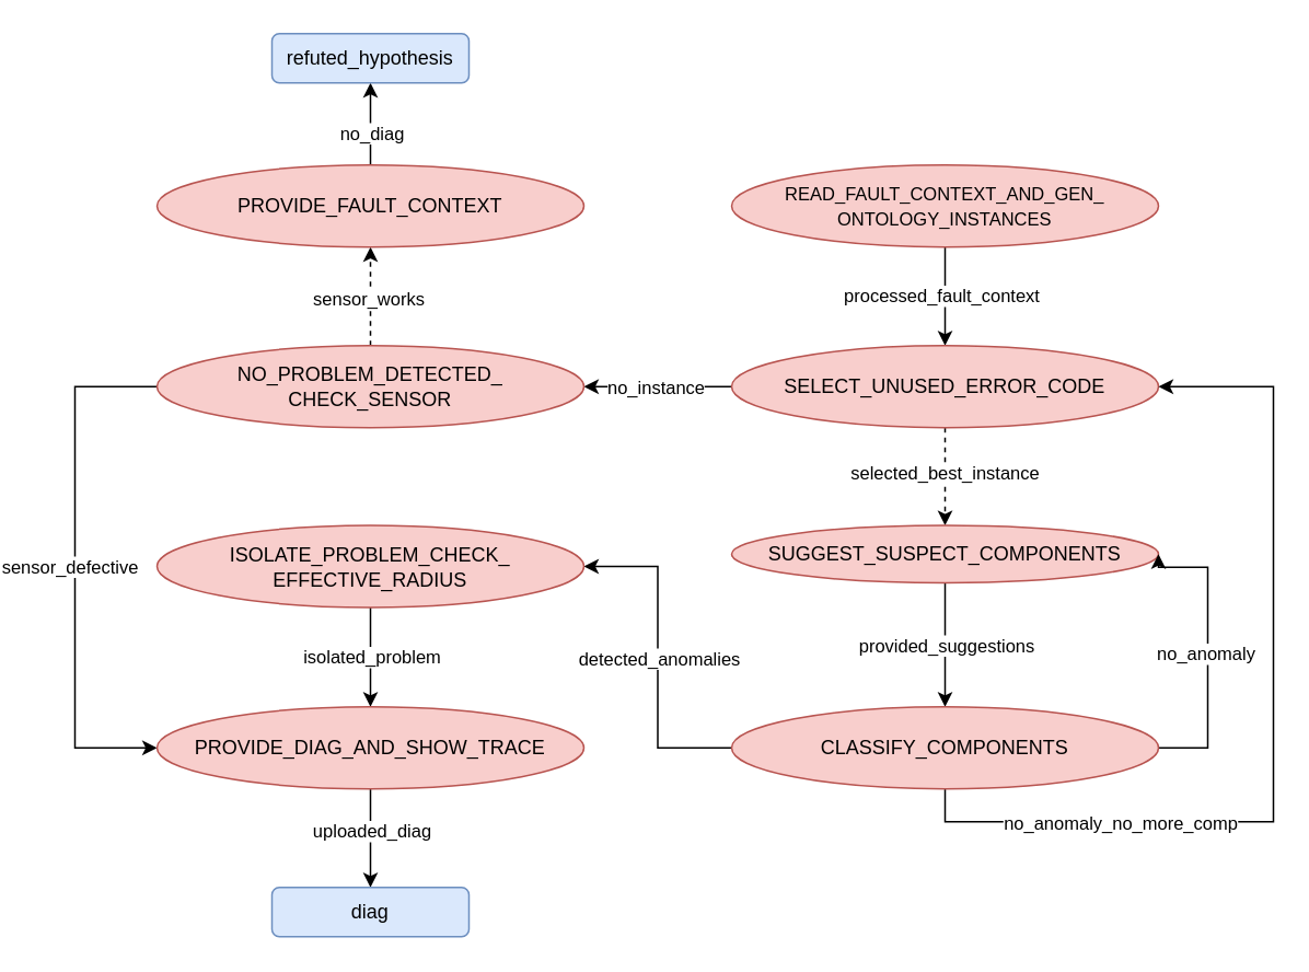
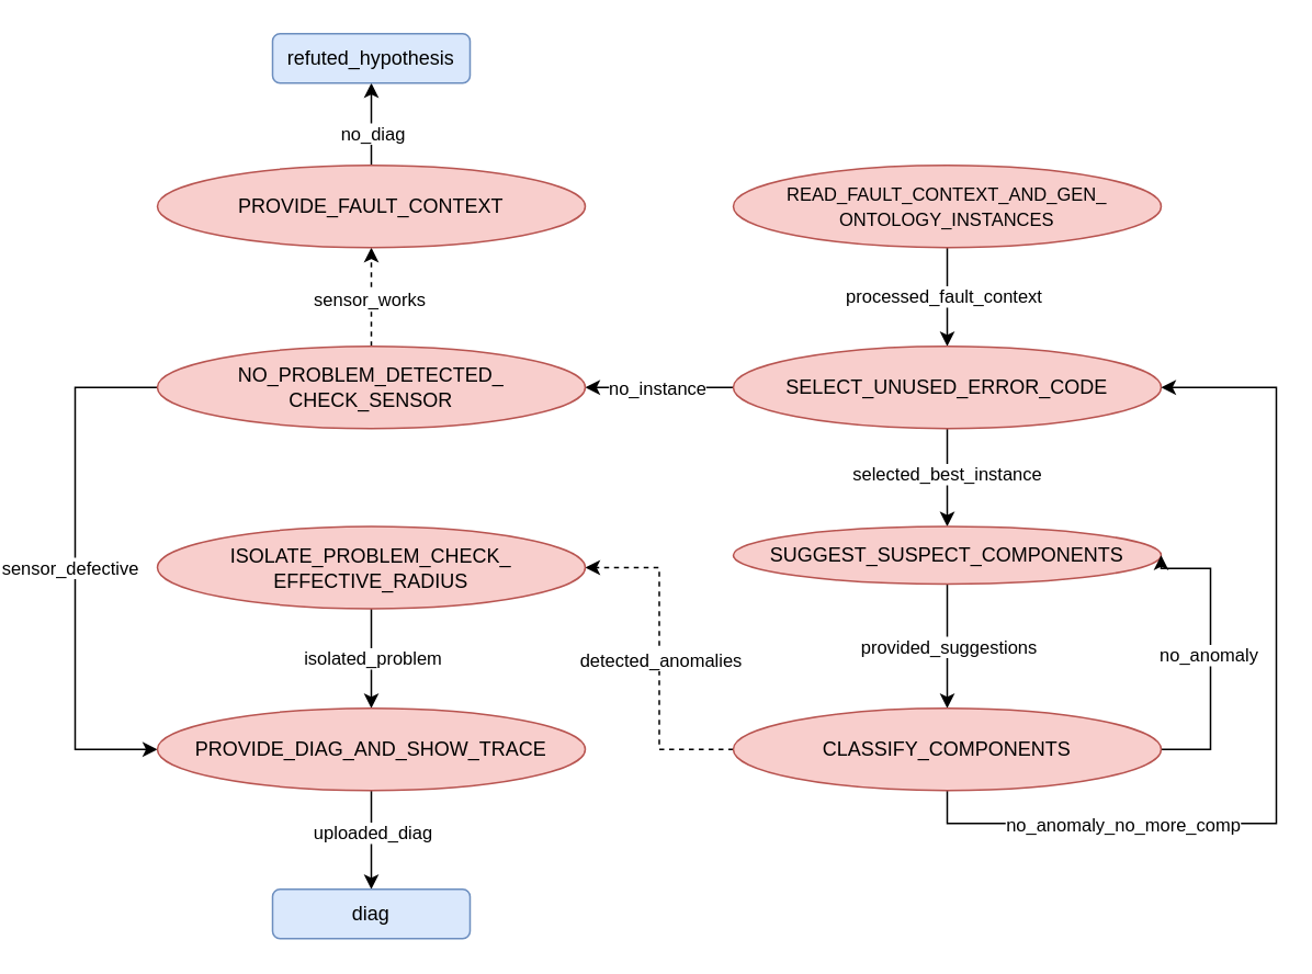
  <mxCell id="0" />
  <mxCell id="1" parent="0" />
  <mxCell id="2" style="edgeStyle=orthogonalEdgeStyle;rounded=0;orthogonalLoop=1;jettySize=auto;html=1;exitX=0.5;exitY=0;exitDx=0;exitDy=0;entryX=0.5;entryY=1;entryDx=0;entryDy=0;" parent="1" source="35" target="6" edge="1"><mxGeometry relative="1" as="geometry"><mxPoint x="-145" y="110" as="sourcePoint" /><Array as="points"><mxPoint x="200" y="70" /><mxPoint x="200" y="70" /></Array></mxGeometry></mxCell>
  <mxCell id="3" value="&lt;div&gt;no_diag&lt;/div&gt;" style="edgeLabel;html=1;align=center;verticalAlign=middle;resizable=0;points=[];" parent="2" vertex="1" connectable="0"><mxGeometry x="0.19" y="-2" relative="1" as="geometry"><mxPoint x="-2" y="10" as="offset" /></mxGeometry></mxCell>
  <mxCell id="4" style="edgeStyle=orthogonalEdgeStyle;rounded=0;orthogonalLoop=1;jettySize=auto;html=1;exitX=0.5;exitY=1;exitDx=0;exitDy=0;entryX=0.5;entryY=0;entryDx=0;entryDy=0;" parent="1" target="7" edge="1"><mxGeometry relative="1" as="geometry"><mxPoint x="200" y="430" as="sourcePoint" /><mxPoint x="30" y="500" as="targetPoint" /><Array as="points"><mxPoint x="200" y="520" /></Array></mxGeometry></mxCell>
  <mxCell id="5" value="&lt;div&gt;uploaded_diag&lt;/div&gt;" style="edgeLabel;html=1;align=center;verticalAlign=middle;resizable=0;points=[];" parent="4" vertex="1" connectable="0"><mxGeometry x="-0.015" y="-1" relative="1" as="geometry"><mxPoint x="1" y="21" as="offset" /></mxGeometry></mxCell>
  <mxCell id="6" value="refuted_hypothesis" style="rounded=1;whiteSpace=wrap;html=1;fillColor=#dae8fc;strokeColor=#6c8ebf;" parent="1" vertex="1"><mxGeometry x="140" y="20" width="120" height="30" as="geometry" /></mxCell>
  <mxCell id="7" value="diag" style="rounded=1;whiteSpace=wrap;html=1;fillColor=#dae8fc;strokeColor=#6c8ebf;" parent="1" vertex="1"><mxGeometry x="140" y="540" width="120" height="30" as="geometry" /></mxCell>
  <mxCell id="8" style="edgeStyle=orthogonalEdgeStyle;rounded=0;orthogonalLoop=1;jettySize=auto;html=1;" parent="1" source="10" target="15" edge="1"><mxGeometry relative="1" as="geometry" /></mxCell>
  <mxCell id="9" value="&lt;div&gt;processed_fault_context&lt;/div&gt;" style="edgeLabel;html=1;align=center;verticalAlign=middle;resizable=0;points=[];" parent="8" vertex="1" connectable="0"><mxGeometry x="-0.024" y="-3" relative="1" as="geometry"><mxPoint as="offset" /></mxGeometry></mxCell>
  <mxCell id="10" value="&lt;font style=&quot;font-size: 11px;&quot;&gt;READ_FAULT_CONTEXT_AND_GEN_&lt;br&gt;ONTOLOGY_INSTANCES&lt;/font&gt;" style="ellipse;whiteSpace=wrap;html=1;fillColor=#f8cecc;strokeColor=#b85450;" parent="1" vertex="1"><mxGeometry x="420" y="100" width="260" height="50" as="geometry" /></mxCell>
- <mxCell id="11" style="edgeStyle=orthogonalEdgeStyle;rounded=0;orthogonalLoop=1;jettySize=auto;html=1;exitX=0.5;exitY=1;exitDx=0;exitDy=0;dashed=1;" parent="1" source="15" target="18" edge="1"><mxGeometry relative="1" as="geometry" /></mxCell>
+ <mxCell id="11" style="edgeStyle=orthogonalEdgeStyle;rounded=0;orthogonalLoop=1;jettySize=auto;html=1;exitX=0.5;exitY=1;exitDx=0;exitDy=0;" parent="1" source="15" target="18" edge="1"><mxGeometry relative="1" as="geometry" /></mxCell>
  <mxCell id="12" value="&lt;div&gt;selected_best_instance&lt;/div&gt;" style="edgeLabel;html=1;align=center;verticalAlign=middle;resizable=0;points=[];" parent="11" vertex="1" connectable="0"><mxGeometry x="-0.083" y="-1" relative="1" as="geometry"><mxPoint as="offset" /></mxGeometry></mxCell>
  <mxCell id="13" style="edgeStyle=orthogonalEdgeStyle;rounded=0;orthogonalLoop=1;jettySize=auto;html=1;exitX=0;exitY=0.5;exitDx=0;exitDy=0;" parent="1" source="15" target="33" edge="1"><mxGeometry relative="1" as="geometry" /></mxCell>
  <mxCell id="14" value="no_instance" style="edgeLabel;html=1;align=center;verticalAlign=middle;resizable=0;points=[];" parent="13" vertex="1" connectable="0"><mxGeometry x="0.254" y="1" relative="1" as="geometry"><mxPoint x="9" y="-1" as="offset" /></mxGeometry></mxCell>
  <mxCell id="15" value="SELECT_UNUSED_ERROR_CODE" style="ellipse;whiteSpace=wrap;html=1;fillColor=#f8cecc;strokeColor=#b85450;" parent="1" vertex="1"><mxGeometry x="420" y="210" width="260" height="50" as="geometry" /></mxCell>
  <mxCell id="16" style="edgeStyle=orthogonalEdgeStyle;rounded=0;orthogonalLoop=1;jettySize=auto;html=1;exitX=0.5;exitY=1;exitDx=0;exitDy=0;entryX=0.5;entryY=0;entryDx=0;entryDy=0;" parent="1" source="18" target="25" edge="1"><mxGeometry relative="1" as="geometry" /></mxCell>
  <mxCell id="17" value="provided_suggestions" style="edgeLabel;html=1;align=center;verticalAlign=middle;resizable=0;points=[];" parent="16" vertex="1" connectable="0"><mxGeometry x="-0.053" relative="1" as="geometry"><mxPoint y="2" as="offset" /></mxGeometry></mxCell>
  <mxCell id="18" value="SUGGEST_SUSPECT_COMPONENTS" style="ellipse;whiteSpace=wrap;html=1;fillColor=#f8cecc;strokeColor=#b85450;" parent="1" vertex="1"><mxGeometry x="420" y="319.5" width="260" height="35" as="geometry" /></mxCell>
  <mxCell id="19" style="edgeStyle=orthogonalEdgeStyle;rounded=0;orthogonalLoop=1;jettySize=auto;html=1;exitX=1;exitY=0.5;exitDx=0;exitDy=0;entryX=1;entryY=0.5;entryDx=0;entryDy=0;" parent="1" source="25" target="18" edge="1"><mxGeometry relative="1" as="geometry"><Array as="points"><mxPoint x="710" y="455" /><mxPoint x="710" y="345" /></Array></mxGeometry></mxCell>
  <mxCell id="20" value="no_anomaly" style="edgeLabel;html=1;align=center;verticalAlign=middle;resizable=0;points=[];" parent="19" vertex="1" connectable="0"><mxGeometry x="-0.006" y="2" relative="1" as="geometry"><mxPoint as="offset" /></mxGeometry></mxCell>
- <mxCell id="21" style="edgeStyle=orthogonalEdgeStyle;rounded=0;orthogonalLoop=1;jettySize=auto;html=1;exitX=0;exitY=0.5;exitDx=0;exitDy=0;entryX=1;entryY=0.5;entryDx=0;entryDy=0;" parent="1" source="25" target="28" edge="1"><mxGeometry relative="1" as="geometry" /></mxCell>
+ <mxCell id="21" style="edgeStyle=orthogonalEdgeStyle;rounded=0;orthogonalLoop=1;jettySize=auto;html=1;exitX=0;exitY=0.5;exitDx=0;exitDy=0;entryX=1;entryY=0.5;entryDx=0;entryDy=0;dashed=1;" parent="1" source="25" target="28" edge="1"><mxGeometry relative="1" as="geometry" /></mxCell>
  <mxCell id="22" value="detected_anomalies" style="edgeLabel;html=1;align=center;verticalAlign=middle;resizable=0;points=[];" parent="21" vertex="1" connectable="0"><mxGeometry x="-0.001" relative="1" as="geometry"><mxPoint as="offset" /></mxGeometry></mxCell>
  <mxCell id="23" style="edgeStyle=orthogonalEdgeStyle;rounded=0;orthogonalLoop=1;jettySize=auto;html=1;exitX=0.5;exitY=1;exitDx=0;exitDy=0;entryX=1;entryY=0.5;entryDx=0;entryDy=0;" parent="1" source="25" target="15" edge="1"><mxGeometry relative="1" as="geometry"><Array as="points"><mxPoint x="550" y="500" /><mxPoint x="750" y="500" /><mxPoint x="750" y="235" /></Array></mxGeometry></mxCell>
  <mxCell id="24" value="no_anomaly_no_more_comp" style="edgeLabel;html=1;align=center;verticalAlign=middle;resizable=0;points=[];" parent="23" vertex="1" connectable="0"><mxGeometry x="-0.721" relative="1" as="geometry"><mxPoint x="49" as="offset" /></mxGeometry></mxCell>
  <mxCell id="25" value="CLASSIFY_COMPONENTS" style="ellipse;whiteSpace=wrap;html=1;fillColor=#f8cecc;strokeColor=#b85450;" parent="1" vertex="1"><mxGeometry x="420" y="430" width="260" height="50" as="geometry" /></mxCell>
  <mxCell id="26" style="edgeStyle=orthogonalEdgeStyle;rounded=0;orthogonalLoop=1;jettySize=auto;html=1;exitX=0.5;exitY=1;exitDx=0;exitDy=0;" parent="1" source="28" target="34" edge="1"><mxGeometry relative="1" as="geometry" /></mxCell>
  <mxCell id="27" value="isolated_problem" style="edgeLabel;html=1;align=center;verticalAlign=middle;resizable=0;points=[];" parent="26" vertex="1" connectable="0"><mxGeometry x="0.004" relative="1" as="geometry"><mxPoint as="offset" /></mxGeometry></mxCell>
  <mxCell id="28" value="&lt;div&gt;ISOLATE_PROBLEM_CHECK_&lt;/div&gt;&lt;div&gt;EFFECTIVE_RADIUS&lt;/div&gt;" style="ellipse;whiteSpace=wrap;html=1;fillColor=#f8cecc;strokeColor=#b85450;" parent="1" vertex="1"><mxGeometry x="70" y="319.5" width="260" height="50" as="geometry" /></mxCell>
  <mxCell id="29" style="edgeStyle=orthogonalEdgeStyle;rounded=0;orthogonalLoop=1;jettySize=auto;html=1;exitX=0;exitY=0.5;exitDx=0;exitDy=0;entryX=0;entryY=0.5;entryDx=0;entryDy=0;" parent="1" source="33" target="34" edge="1"><mxGeometry relative="1" as="geometry"><Array as="points"><mxPoint x="20" y="235" /><mxPoint x="20" y="455" /></Array></mxGeometry></mxCell>
  <mxCell id="30" value="sensor_defective" style="edgeLabel;html=1;align=center;verticalAlign=middle;resizable=0;points=[];" parent="29" vertex="1" connectable="0"><mxGeometry x="-0.005" y="-4" relative="1" as="geometry"><mxPoint as="offset" /></mxGeometry></mxCell>
  <mxCell id="31" style="edgeStyle=orthogonalEdgeStyle;rounded=0;orthogonalLoop=1;jettySize=auto;html=1;exitX=0.5;exitY=0;exitDx=0;exitDy=0;entryX=0.5;entryY=1;entryDx=0;entryDy=0;dashed=1;" parent="1" source="33" target="35" edge="1"><mxGeometry relative="1" as="geometry" /></mxCell>
  <mxCell id="32" value="sensor_works" style="edgeLabel;html=1;align=center;verticalAlign=middle;resizable=0;points=[];" parent="31" vertex="1" connectable="0"><mxGeometry x="-0.033" y="2" relative="1" as="geometry"><mxPoint as="offset" /></mxGeometry></mxCell>
  <mxCell id="33" value="&lt;div&gt;NO_PROBLEM_DETECTED_&lt;/div&gt;&lt;div&gt;CHECK_SENSOR&lt;br&gt;&lt;/div&gt;" style="ellipse;whiteSpace=wrap;html=1;fillColor=#f8cecc;strokeColor=#b85450;" parent="1" vertex="1"><mxGeometry x="70" y="210" width="260" height="50" as="geometry" /></mxCell>
  <mxCell id="34" value="PROVIDE_DIAG_AND_SHOW_TRACE" style="ellipse;whiteSpace=wrap;html=1;fillColor=#f8cecc;strokeColor=#b85450;" parent="1" vertex="1"><mxGeometry x="70" y="430" width="260" height="50" as="geometry" /></mxCell>
  <mxCell id="35" value="&lt;div&gt;PROVIDE_FAULT_CONTEXT&lt;/div&gt;" style="ellipse;whiteSpace=wrap;html=1;fillColor=#f8cecc;strokeColor=#b85450;" parent="1" vertex="1"><mxGeometry x="70" y="100" width="260" height="50" as="geometry" /></mxCell>
